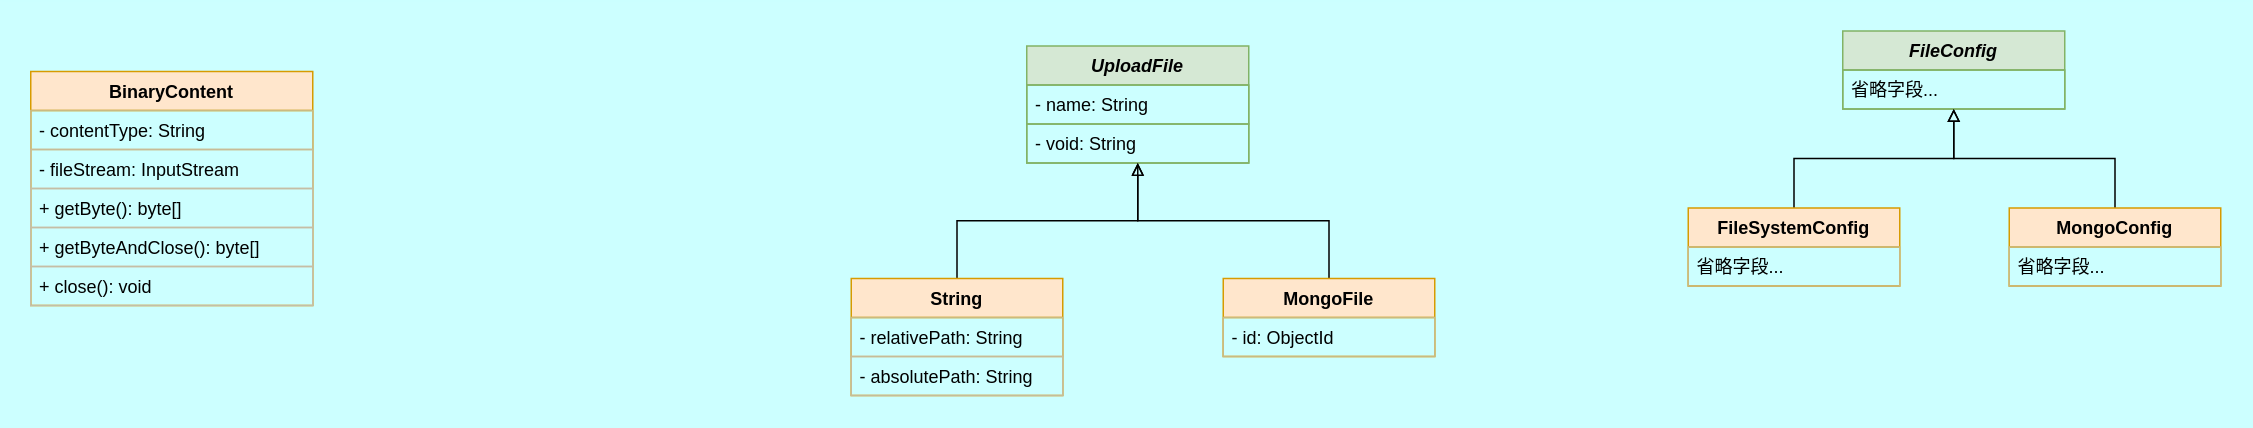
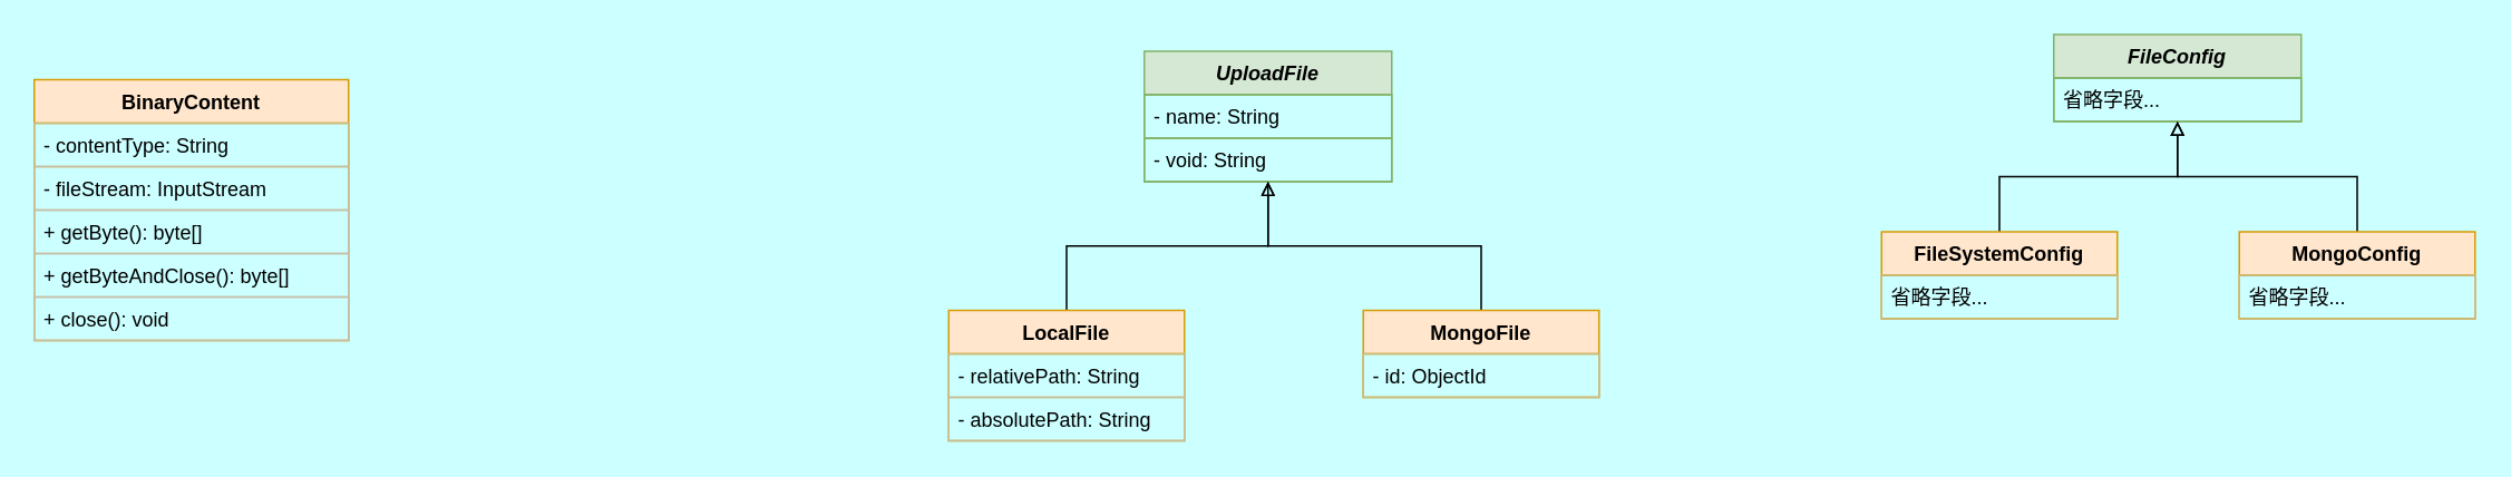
  <mxCell id="0" />
  <mxCell id="1" parent="0" />
  <mxCell id="2" value="BinaryContent" style="swimlane;fontStyle=1;align=center;verticalAlign=top;childLayout=stackLayout;horizontal=1;startSize=26;horizontalStack=0;resizeParent=1;resizeParentMax=0;resizeLast=0;collapsible=1;marginBottom=0;whiteSpace=wrap;html=1;fillColor=#ffe6cc;strokeColor=#d79b00;" vertex="1" parent="1"><mxGeometry x="20" y="47" width="188" height="156" as="geometry" /></mxCell>
  <mxCell id="3" value="- contentType: String" style="text;strokeColor=#caba80;fillColor=none;align=left;verticalAlign=top;spacingLeft=4;spacingRight=4;overflow=hidden;rotatable=0;points=[[0,0.5],[1,0.5]];portConstraint=eastwest;whiteSpace=wrap;html=1;" vertex="1" parent="2"><mxGeometry y="26" width="188" height="26" as="geometry" /></mxCell>
  <mxCell id="4" value="- fileStream: InputStream" style="text;strokeColor=#c7bc98;fillColor=none;align=left;verticalAlign=top;spacingLeft=4;spacingRight=4;overflow=hidden;rotatable=0;points=[[0,0.5],[1,0.5]];portConstraint=eastwest;whiteSpace=wrap;html=1;" vertex="1" parent="2"><mxGeometry y="52" width="188" height="26" as="geometry" /></mxCell>
  <mxCell id="5" value="+ getByte(): byte[]" style="text;strokeColor=#c5bea6;fillColor=none;align=left;verticalAlign=top;spacingLeft=4;spacingRight=4;overflow=hidden;rotatable=0;points=[[0,0.5],[1,0.5]];portConstraint=eastwest;whiteSpace=wrap;html=1;" vertex="1" parent="2"><mxGeometry y="78" width="188" height="26" as="geometry" /></mxCell>
  <mxCell id="6" value="+ getByteAndClose(): byte[]" style="text;strokeColor=#c5bea6;fillColor=none;align=left;verticalAlign=top;spacingLeft=4;spacingRight=4;overflow=hidden;rotatable=0;points=[[0,0.5],[1,0.5]];portConstraint=eastwest;whiteSpace=wrap;html=1;" vertex="1" parent="2"><mxGeometry y="104" width="188" height="26" as="geometry" /></mxCell>
  <mxCell id="7" value="+ close(): void" style="text;strokeColor=#c5bea6;fillColor=none;align=left;verticalAlign=top;spacingLeft=4;spacingRight=4;overflow=hidden;rotatable=0;points=[[0,0.5],[1,0.5]];portConstraint=eastwest;whiteSpace=wrap;html=1;" vertex="1" parent="2"><mxGeometry y="130" width="188" height="26" as="geometry" /></mxCell>
  <mxCell id="8" value="&lt;i&gt;UploadFile&lt;/i&gt;" style="swimlane;fontStyle=1;align=center;verticalAlign=top;childLayout=stackLayout;horizontal=1;startSize=26;horizontalStack=0;resizeParent=1;resizeParentMax=0;resizeLast=0;collapsible=1;marginBottom=0;whiteSpace=wrap;html=1;fillColor=#d5e8d4;strokeColor=#82b366;" vertex="1" parent="1"><mxGeometry x="684" y="30" width="148" height="78" as="geometry"><mxRectangle x="671" y="170" width="96" height="26" as="alternateBounds" /></mxGeometry></mxCell>
  <mxCell id="9" value="- name: String" style="text;strokeColor=#82b366;fillColor=none;align=left;verticalAlign=top;spacingLeft=4;spacingRight=4;overflow=hidden;rotatable=0;points=[[0,0.5],[1,0.5]];portConstraint=eastwest;whiteSpace=wrap;html=1;" vertex="1" parent="8"><mxGeometry y="26" width="148" height="26" as="geometry" /></mxCell>
  <mxCell id="10" value="- void: String" style="text;strokeColor=#82b366;fillColor=none;align=left;verticalAlign=top;spacingLeft=4;spacingRight=4;overflow=hidden;rotatable=0;points=[[0,0.5],[1,0.5]];portConstraint=eastwest;whiteSpace=wrap;html=1;" vertex="1" parent="8"><mxGeometry y="52" width="148" height="26" as="geometry" /></mxCell>
  <mxCell id="11" style="rounded=0;orthogonalLoop=1;jettySize=auto;html=1;endArrow=open;endFill=0;edgeStyle=orthogonalEdgeStyle;exitX=0.5;exitY=0;exitDx=0;exitDy=0;entryX=0.5;entryY=1;entryDx=0;entryDy=0;" edge="1" parent="1" source="12" target="8"><mxGeometry relative="1" as="geometry"><mxPoint x="627" y="66" as="targetPoint" /></mxGeometry></mxCell>
- <mxCell id="12" value="String" style="swimlane;fontStyle=1;align=center;verticalAlign=top;childLayout=stackLayout;horizontal=1;startSize=26;horizontalStack=0;resizeParent=1;resizeParentMax=0;resizeLast=0;collapsible=1;marginBottom=0;whiteSpace=wrap;html=1;fillColor=#ffe6cc;strokeColor=#d79b00;" vertex="1" parent="1"><mxGeometry x="567" y="185" width="141" height="78" as="geometry" /></mxCell>
+ <mxCell id="12" value="LocalFile" style="swimlane;fontStyle=1;align=center;verticalAlign=top;childLayout=stackLayout;horizontal=1;startSize=26;horizontalStack=0;resizeParent=1;resizeParentMax=0;resizeLast=0;collapsible=1;marginBottom=0;whiteSpace=wrap;html=1;fillColor=#ffe6cc;strokeColor=#d79b00;" vertex="1" parent="1"><mxGeometry x="567" y="185" width="141" height="78" as="geometry" /></mxCell>
  <mxCell id="13" value="- relativePath: String" style="text;strokeColor=#caba80;fillColor=none;align=left;verticalAlign=top;spacingLeft=4;spacingRight=4;overflow=hidden;rotatable=0;points=[[0,0.5],[1,0.5]];portConstraint=eastwest;whiteSpace=wrap;html=1;" vertex="1" parent="12"><mxGeometry y="26" width="141" height="26" as="geometry" /></mxCell>
  <mxCell id="14" value="- absolutePath: String" style="text;strokeColor=#c7bc98;fillColor=none;align=left;verticalAlign=top;spacingLeft=4;spacingRight=4;overflow=hidden;rotatable=0;points=[[0,0.5],[1,0.5]];portConstraint=eastwest;whiteSpace=wrap;html=1;" vertex="1" parent="12"><mxGeometry y="52" width="141" height="26" as="geometry" /></mxCell>
  <mxCell id="15" style="shape=connector;rounded=0;orthogonalLoop=1;jettySize=auto;html=1;exitX=0.5;exitY=0;exitDx=0;exitDy=0;labelBackgroundColor=default;strokeColor=default;fontFamily=Helvetica;fontSize=11;fontColor=default;endArrow=block;endFill=0;edgeStyle=orthogonalEdgeStyle;entryX=0.5;entryY=1;entryDx=0;entryDy=0;" edge="1" parent="1" source="16" target="8"><mxGeometry relative="1" as="geometry"><mxPoint x="898.5" y="195" as="sourcePoint" /><mxPoint x="855" y="129" as="targetPoint" /></mxGeometry></mxCell>
  <mxCell id="16" value="MongoFile" style="swimlane;fontStyle=1;align=center;verticalAlign=top;childLayout=stackLayout;horizontal=1;startSize=26;horizontalStack=0;resizeParent=1;resizeParentMax=0;resizeLast=0;collapsible=1;marginBottom=0;whiteSpace=wrap;html=1;fillColor=#ffe6cc;strokeColor=#d79b00;" vertex="1" parent="1"><mxGeometry x="815" y="185" width="141" height="52" as="geometry" /></mxCell>
  <mxCell id="17" value="- id: ObjectId" style="text;strokeColor=#caba80;fillColor=none;align=left;verticalAlign=top;spacingLeft=4;spacingRight=4;overflow=hidden;rotatable=0;points=[[0,0.5],[1,0.5]];portConstraint=eastwest;whiteSpace=wrap;html=1;" vertex="1" parent="16"><mxGeometry y="26" width="141" height="26" as="geometry" /></mxCell>
  <mxCell id="18" value="&lt;i&gt;FileConfig&lt;/i&gt;" style="swimlane;fontStyle=1;align=center;verticalAlign=top;childLayout=stackLayout;horizontal=1;startSize=26;horizontalStack=0;resizeParent=1;resizeParentMax=0;resizeLast=0;collapsible=1;marginBottom=0;whiteSpace=wrap;html=1;fillColor=#d5e8d4;strokeColor=#82b366;" vertex="1" parent="1"><mxGeometry x="1228" y="20" width="148" height="52" as="geometry"><mxRectangle x="1239" y="170" width="96" height="26" as="alternateBounds" /></mxGeometry></mxCell>
  <mxCell id="19" value="省略字段..." style="text;strokeColor=#82b366;fillColor=none;align=left;verticalAlign=top;spacingLeft=4;spacingRight=4;overflow=hidden;rotatable=0;points=[[0,0.5],[1,0.5]];portConstraint=eastwest;whiteSpace=wrap;html=1;" vertex="1" parent="18"><mxGeometry y="26" width="148" height="26" as="geometry" /></mxCell>
  <mxCell id="20" style="edgeStyle=orthogonalEdgeStyle;shape=connector;rounded=0;orthogonalLoop=1;jettySize=auto;html=1;exitX=0.5;exitY=0;exitDx=0;exitDy=0;entryX=0.5;entryY=1;entryDx=0;entryDy=0;labelBackgroundColor=default;strokeColor=default;fontFamily=Helvetica;fontSize=11;fontColor=default;endArrow=block;endFill=0;" edge="1" parent="1" source="21" target="18"><mxGeometry relative="1" as="geometry" /></mxCell>
  <mxCell id="21" value="FileSystemConfig" style="swimlane;fontStyle=1;align=center;verticalAlign=top;childLayout=stackLayout;horizontal=1;startSize=26;horizontalStack=0;resizeParent=1;resizeParentMax=0;resizeLast=0;collapsible=1;marginBottom=0;whiteSpace=wrap;html=1;fillColor=#ffe6cc;strokeColor=#d79b00;" vertex="1" parent="1"><mxGeometry x="1125" y="138" width="141" height="52" as="geometry" /></mxCell>
  <mxCell id="22" value="省略字段..." style="text;strokeColor=#caba80;fillColor=none;align=left;verticalAlign=top;spacingLeft=4;spacingRight=4;overflow=hidden;rotatable=0;points=[[0,0.5],[1,0.5]];portConstraint=eastwest;whiteSpace=wrap;html=1;" vertex="1" parent="21"><mxGeometry y="26" width="141" height="26" as="geometry" /></mxCell>
  <mxCell id="23" style="edgeStyle=orthogonalEdgeStyle;shape=connector;rounded=0;orthogonalLoop=1;jettySize=auto;html=1;exitX=0.5;exitY=0;exitDx=0;exitDy=0;entryX=0.5;entryY=1;entryDx=0;entryDy=0;labelBackgroundColor=default;strokeColor=default;fontFamily=Helvetica;fontSize=11;fontColor=default;endArrow=block;endFill=0;" edge="1" parent="1" source="24" target="18"><mxGeometry relative="1" as="geometry" /></mxCell>
  <mxCell id="24" value="MongoConfig" style="swimlane;fontStyle=1;align=center;verticalAlign=top;childLayout=stackLayout;horizontal=1;startSize=26;horizontalStack=0;resizeParent=1;resizeParentMax=0;resizeLast=0;collapsible=1;marginBottom=0;whiteSpace=wrap;html=1;fillColor=#ffe6cc;strokeColor=#d79b00;" vertex="1" parent="1"><mxGeometry x="1339" y="138" width="141" height="52" as="geometry" /></mxCell>
  <mxCell id="25" value="省略字段..." style="text;strokeColor=#caba80;fillColor=none;align=left;verticalAlign=top;spacingLeft=4;spacingRight=4;overflow=hidden;rotatable=0;points=[[0,0.5],[1,0.5]];portConstraint=eastwest;whiteSpace=wrap;html=1;" vertex="1" parent="24"><mxGeometry y="26" width="141" height="26" as="geometry" /></mxCell>
